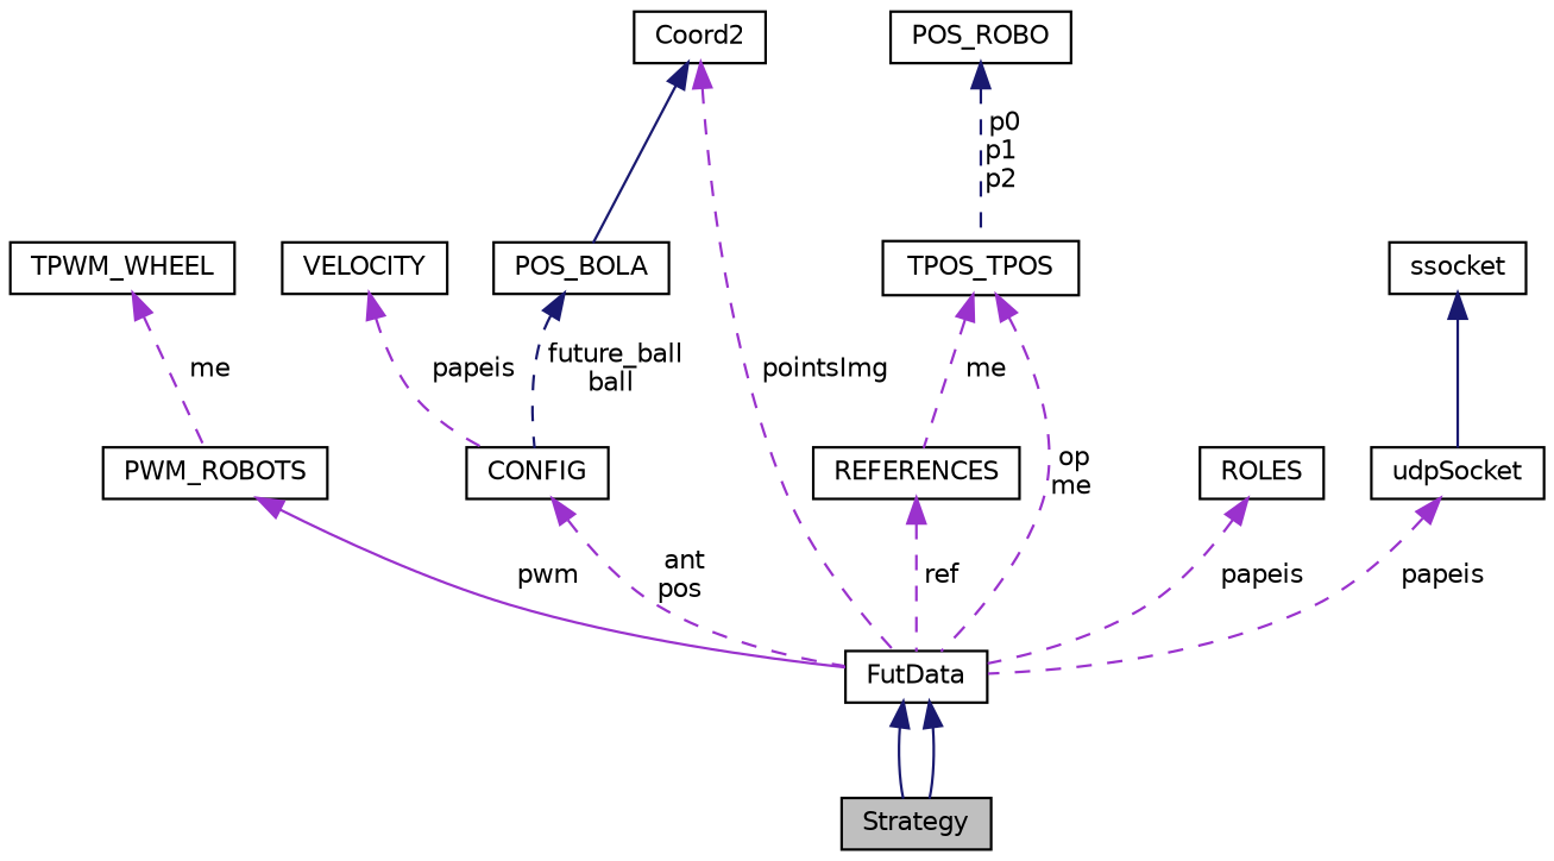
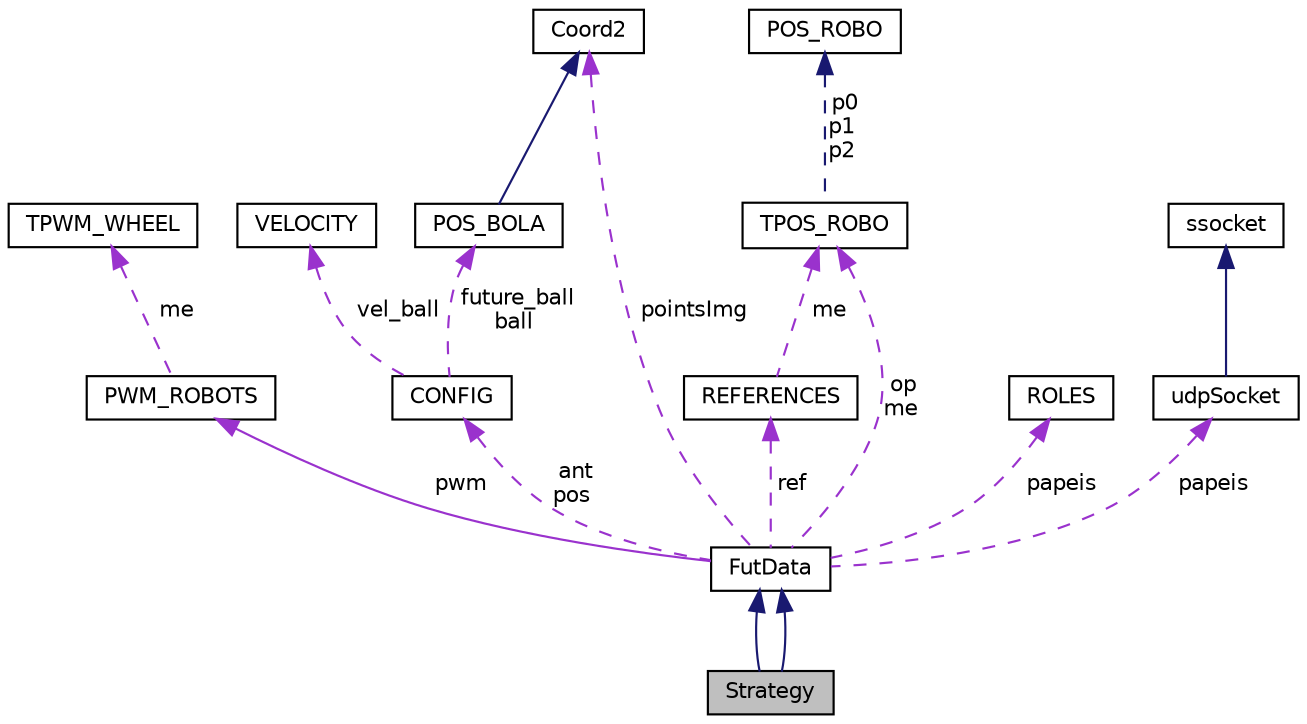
  digraph {
    node [color=black fillcolor=white fontname=Helvetica fontsize=10 shape=record style=filled]
    edge [color=darkorchid3 dir=back fontname=Helvetica fontsize=10 labelfontname=Helvetica labelfontsize=10 style=dashed]
    n1 [fillcolor=grey75 fontcolor=black height=0.2 label=Strategy width=0.4]
    n2 [height=0.2 label=FutData width=0.4]
    n3 [height=0.2 label=PWM_ROBOTS width=0.4]
    n4 [height=0.2 label=TPWM_WHEEL width=0.4]
    n5 [height=0.2 label=CONFIG width=0.4]
-   n6 [height=0.2 label=TPOS_TPOS width=0.4]
+   n6 [height=0.2 label=TPOS_ROBO width=0.4]
    n7 [height=0.2 label=REFERENCES width=0.4]
    n8 [height=0.2 label=POS_ROBO width=0.4]
    n9 [height=0.2 label=VELOCITY width=0.4]
    n10 [height=0.2 label=POS_BOLA width=0.4]
    n11 [height=0.2 label=Coord2 width=0.4]
    n12 [height=0.2 label=ROLES width=0.4]
    n13 [height=0.2 label=udpSocket width=0.4]
    n14 [height=0.2 label=ssocket width=0.4]
    n2 -> n1 [color=midnightblue style=solid]
    n2 -> n1 [color=midnightblue style=solid]
    n3 -> n2 [label=" pwm" style=solid]
    n4 -> n3 [label=" me"]
    n5 -> n2 [label=" ant\npos"]
    n6 -> n2 [label=" op\nme"]
    n6 -> n7 [label=" me"]
    n7 -> n2 [label=" ref"]
    n8 -> n6 [color=midnightblue label=" p0\np1\np2"]
-   n9 -> n5 [label=" papeis"]
-   n10 -> n5 [color=midnightblue label=" future_ball\nball"]
+   n9 -> n5 [label=" vel_ball"]
+   n10 -> n5 [label=" future_ball\nball"]
    n11 -> n2 [label=" pointsImg"]
    n11 -> n10 [color=midnightblue style=solid]
    n12 -> n2 [label=" papeis"]
    n13 -> n2 [label=" papeis"]
    n14 -> n13 [color=midnightblue style=solid]
  }
